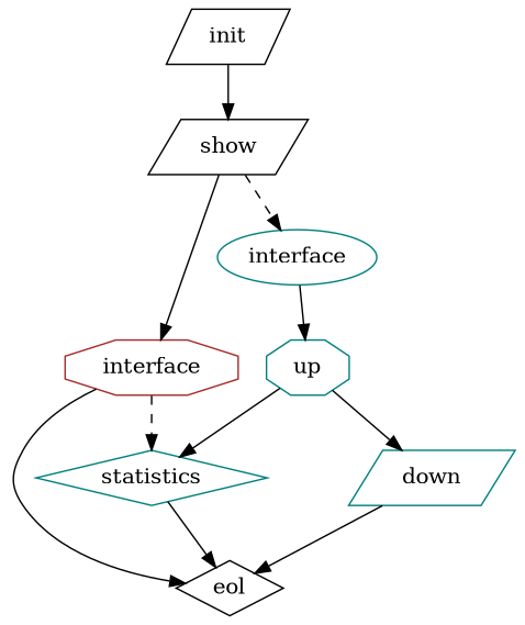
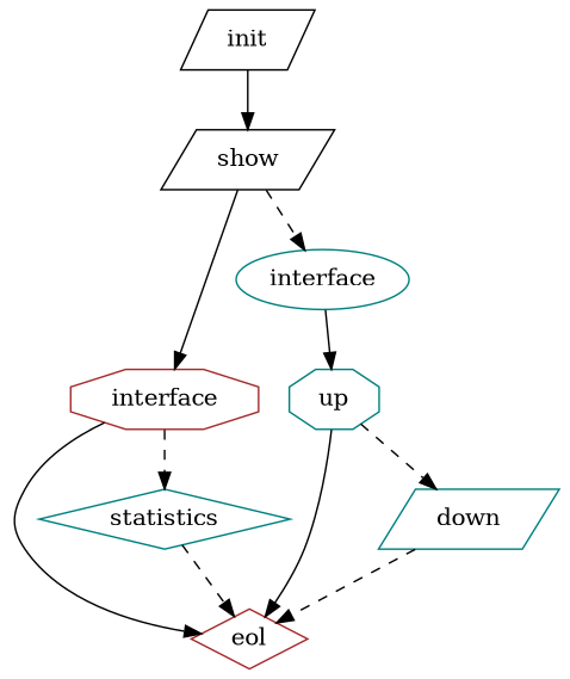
  digraph {
    node [color=teal shape=parallelogram]
    init [color=black]
    show [color=black]
    n3 [color=brown label=interface shape=octagon]
    interface [shape=ellipse]
-   eol [color=black shape=diamond]
+   eol [color=brown shape=diamond]
    statistics [shape=diamond]
    up [shape=octagon]
    down
    init -> show
    show -> n3
    show -> interface [style=dashed]
    n3 -> eol
    n3 -> statistics [style=dashed]
    interface -> up
-   statistics -> eol
-   up -> statistics
-   up -> down [style=solid]
-   down -> eol
+   statistics -> eol [style=dashed]
+   up -> eol
+   up -> down [style=dashed]
+   down -> eol [style=dashed]
  }
